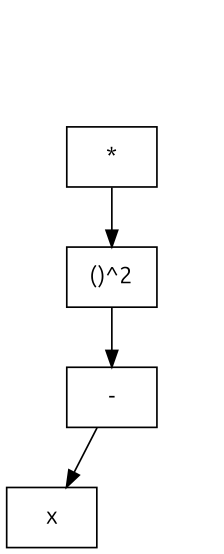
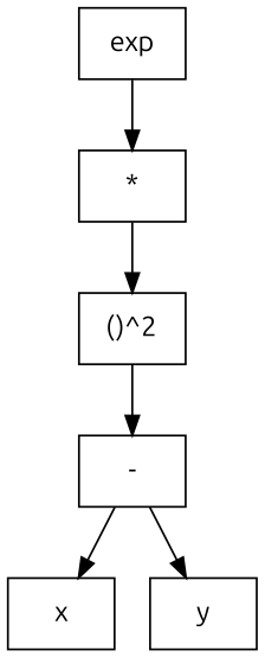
  digraph {
    fontname=Ubuntu
    node [fontname=Ubuntu shape=rectangle]
    edge [fontname=Ubuntu]
+   n1 [label=exp]
    n2 [label="*"]
    n3 [label="()^2"]
    n4 [label="-"]
    n5 [label=x]
+   n6 [label=y]
+   n1 -> n2
    n2 -> n3
    n3 -> n4
    n4 -> n5
+   n4 -> n6
  }
